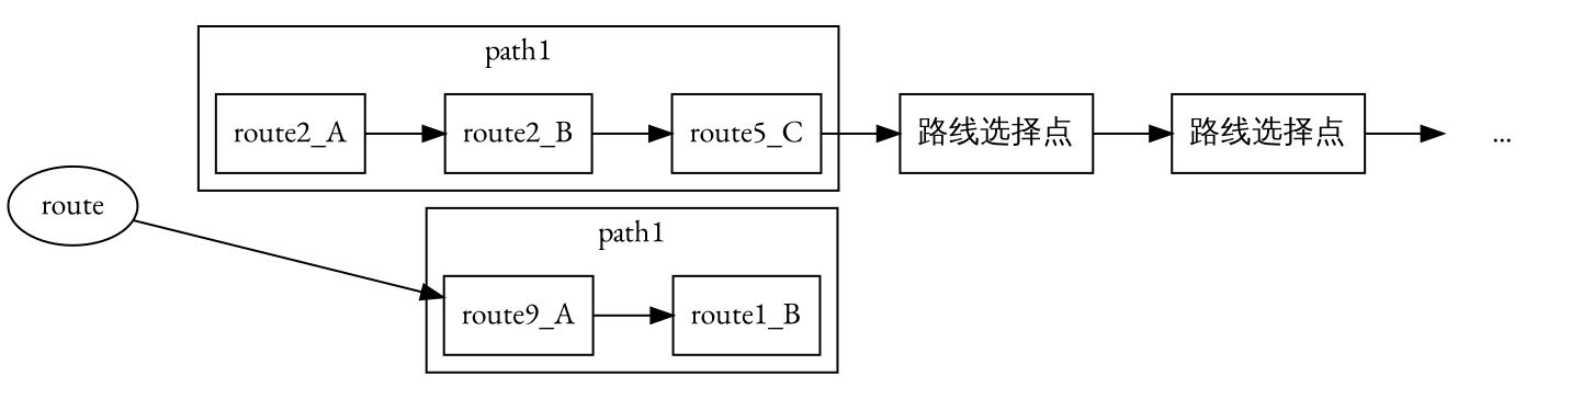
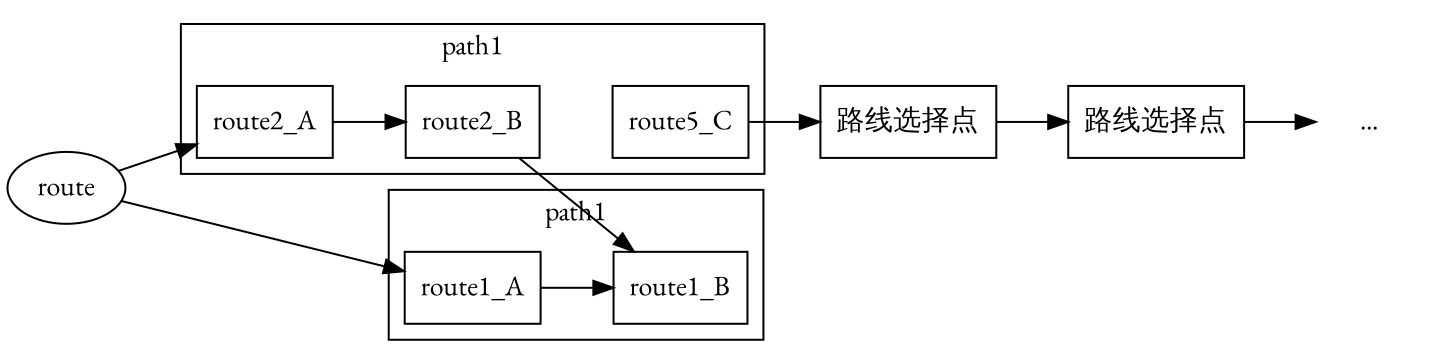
  digraph {
    fontname="EB Garamond"
    rankdir=LR
    node [fontname="EB Garamond" shape=box]
    edge [fontname="EB Garamond"]
-   route1_A [label=route9_A]
+   route1_A
    route1_B
    route2_A
    route2_B
    n5 [label=route5_C]
    n6 [label="路线选择点"]
    n7 [label=route shape=""]
    n8 [label="路线选择点"]
    n9 [label="..." shape=none]
    subgraph cluster_1 {
      label=path1
      route1_A
      route1_B
    }
    subgraph cluster_2 {
      label=path1
      route2_A
      route2_B
      n5
    }
    route1_A -> route1_B
    route2_A -> route2_B
-   route2_B -> n5
+   route2_B -> route1_B
    n5 -> n6
    n6 -> n8
    n7 -> route1_A
+   n7 -> route2_A
    n8 -> n9
  }
